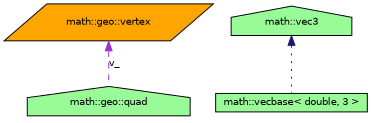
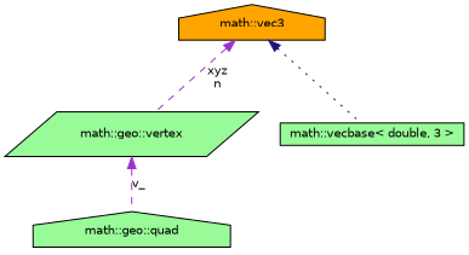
  digraph {
    node [color=black fillcolor=palegreen fontname=Helvetica fontsize=10 shape=house style=filled]
    edge [color=darkorchid3 dir=back fontname=Helvetica fontsize=10 labelfontname=Helvetica labelfontsize=10 style=dashed]
    n1 [fontcolor=black height=0.2 label="math::geo::quad" width=0.4]
-   n2 [fillcolor=orange height=0.2 label="math::geo::vertex" shape=parallelogram width=0.4]
-   n3 [height=0.2 label="math::vec3" width=0.4]
+   n2 [height=0.2 label="math::geo::vertex" shape=parallelogram width=0.4]
+   n3 [fillcolor=orange height=0.2 label="math::vec3" width=0.4]
    n4 [height=0.2 label="math::vecbase\< double, 3 \>" shape=box width=0.4]
    n2 -> n1 [label=v_]
+   n3 -> n2 [label="xyz\nn"]
    n3 -> n4 [color=midnightblue style=dotted]
  }
